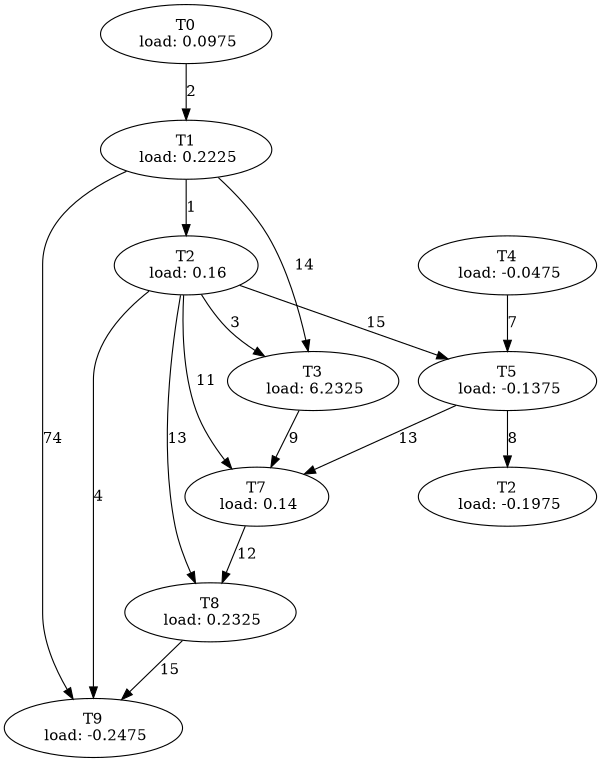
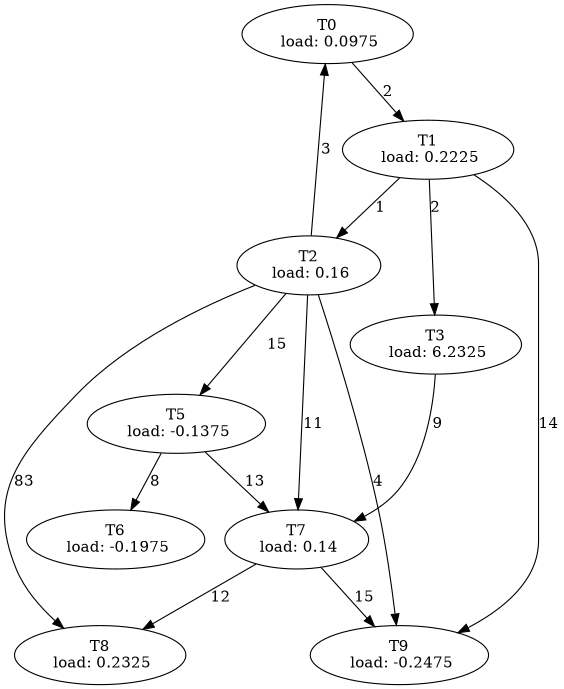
  digraph {
    n1 [label="T0\n load: 0.0975"]
    n2 [label="T1\n load: 0.2225"]
    n3 [label="T2\n load: 0.16"]
    n4 [label="T3\n load: 6.2325"]
    n5 [label="T9\n load: -0.2475"]
    n6 [label="T5\n load: -0.1375"]
    n7 [label="T7\n load: 0.14"]
-   n8 [label="T2\n load: -0.1975"]
+   n8 [label="T6\n load: -0.1975"]
    n9 [label="T8\n load: 0.2325"]
-   n10 [label="T4\n load: -0.0475"]
    n1 -> n2 [label=2]
    n2 -> n3 [label=1]
-   n2 -> n4 [label=14]
-   n2 -> n5 [label=74]
-   n3 -> n4 [label=3]
+   n2 -> n4 [label=2]
+   n2 -> n5 [label=14]
+   n3 -> n1 [label=3]
    n3 -> n5 [label=4]
    n3 -> n6 [label=15]
    n3 -> n7 [label=11]
-   n3 -> n9 [label=13]
+   n3 -> n9 [label=83]
    n4 -> n7 [label=9]
    n6 -> n7 [label=13]
    n6 -> n8 [label=8]
    n7 -> n9 [label=12]
-   n9 -> n5 [label=15]
-   n10 -> n6 [label=7]
+   n7 -> n5 [label=15]
  }
